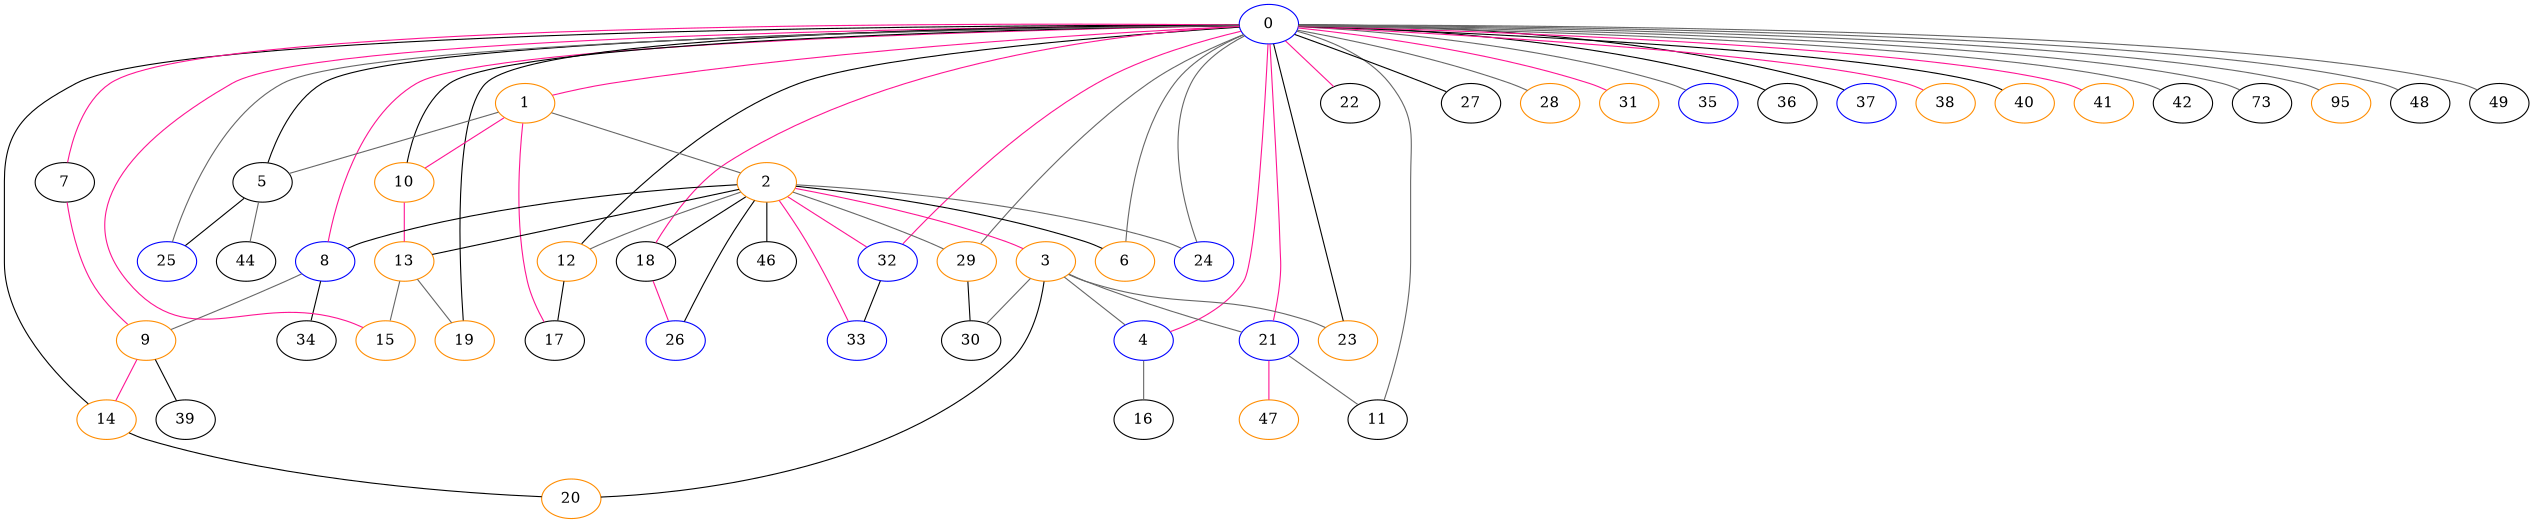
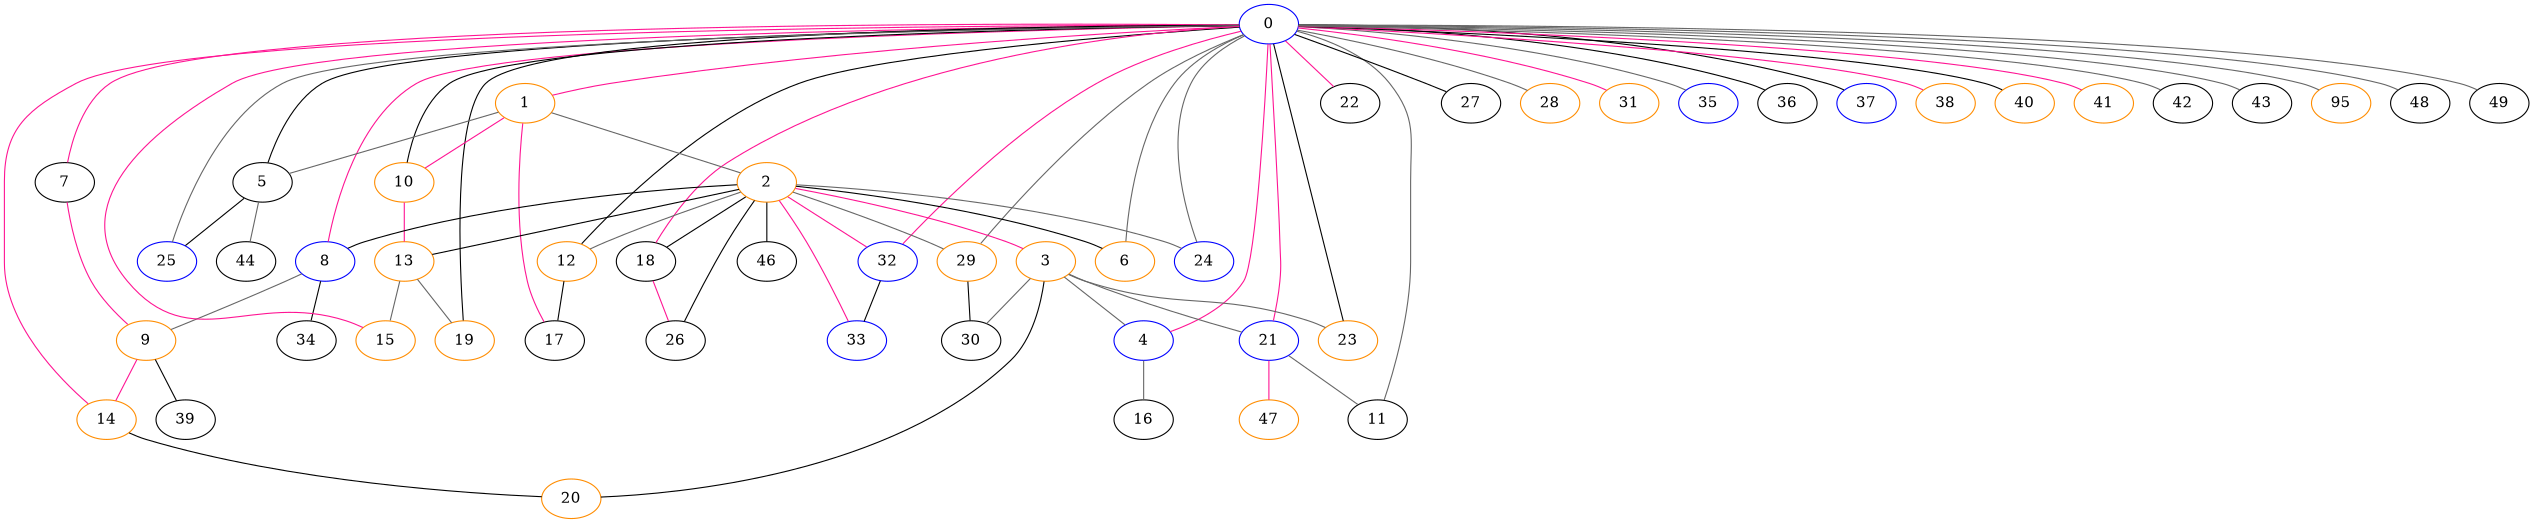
  graph {
    node [color=darkorange]
    edge [color=gray40]
    8 [color=blue]
    34 [color=black]
    9
    14
    39 [color=black]
    20
    0 [color=blue]
    1
    12
    4 [color=blue]
    5 [color=black]
    6
    7 [color=black]
    10
    15
    18 [color=black]
    19
    11 [color=black]
    21 [color=blue]
    22 [color=black]
    23
    24 [color=blue]
    25 [color=blue]
    27 [color=black]
    28
    29
    31
    32 [color=blue]
    35 [color=blue]
    36 [color=black]
    37 [color=blue]
    38
    40
    41
    42 [color=black]
-   43 [color=black label=73]
+   43 [color=black]
    n37 [label=95]
    48 [color=black]
    49 [color=black]
    2
    17 [color=black]
    16 [color=black]
    44 [color=black]
    13
-   26 [color=blue]
+   26 [color=black]
    47
    30 [color=black]
    33 [color=blue]
    3
    46 [color=black]
    8 -- 34 [color=black]
    8 -- 9
    9 -- 14 [color=deeppink]
    9 -- 39 [color=black]
    14 -- 20 [color=black]
    0 -- 8 [color=deeppink]
-   0 -- 14 [color=black]
+   0 -- 14 [color=deeppink]
    0 -- 1 [color=deeppink]
    0 -- 12 [color=black]
    0 -- 4 [color=deeppink]
    0 -- 5 [color=black]
    0 -- 6
    0 -- 7 [color=deeppink]
    0 -- 10 [color=black]
    0 -- 15 [color=deeppink]
    0 -- 18 [color=deeppink]
    0 -- 19 [color=black]
    0 -- 11
    0 -- 21 [color=deeppink]
    0 -- 22 [color=deeppink]
    0 -- 23 [color=black]
    0 -- 24
    0 -- 25
    0 -- 27 [color=black]
    0 -- 28
    0 -- 29
    0 -- 31 [color=deeppink]
    0 -- 32 [color=deeppink]
    0 -- 35
    0 -- 36 [color=black]
    0 -- 37 [color=black]
    0 -- 38 [color=deeppink]
    0 -- 40 [color=black]
    0 -- 41 [color=deeppink]
    0 -- 42
    0 -- 43
    0 -- n37
    0 -- 48
    0 -- 49
    1 -- 5
    1 -- 10 [color=deeppink]
    1 -- 2
    1 -- 17 [color=deeppink]
    12 -- 17 [color=black]
    4 -- 16
    5 -- 25 [color=black]
    5 -- 44
    7 -- 9 [color=deeppink]
    10 -- 13 [color=deeppink]
    18 -- 26 [color=deeppink]
    21 -- 11
    21 -- 47 [color=deeppink]
    29 -- 30 [color=black]
    32 -- 33 [color=black]
    2 -- 8 [color=black]
    2 -- 12
    2 -- 6 [color=black]
    2 -- 18 [color=black]
    2 -- 24
    2 -- 29
    2 -- 32 [color=deeppink]
    2 -- 13 [color=black]
    2 -- 26 [color=black]
    2 -- 33 [color=deeppink]
    2 -- 3 [color=deeppink]
    2 -- 46 [color=black]
    13 -- 15
    13 -- 19
    3 -- 20 [color=black]
    3 -- 4
    3 -- 21
    3 -- 23
    3 -- 30
  }
